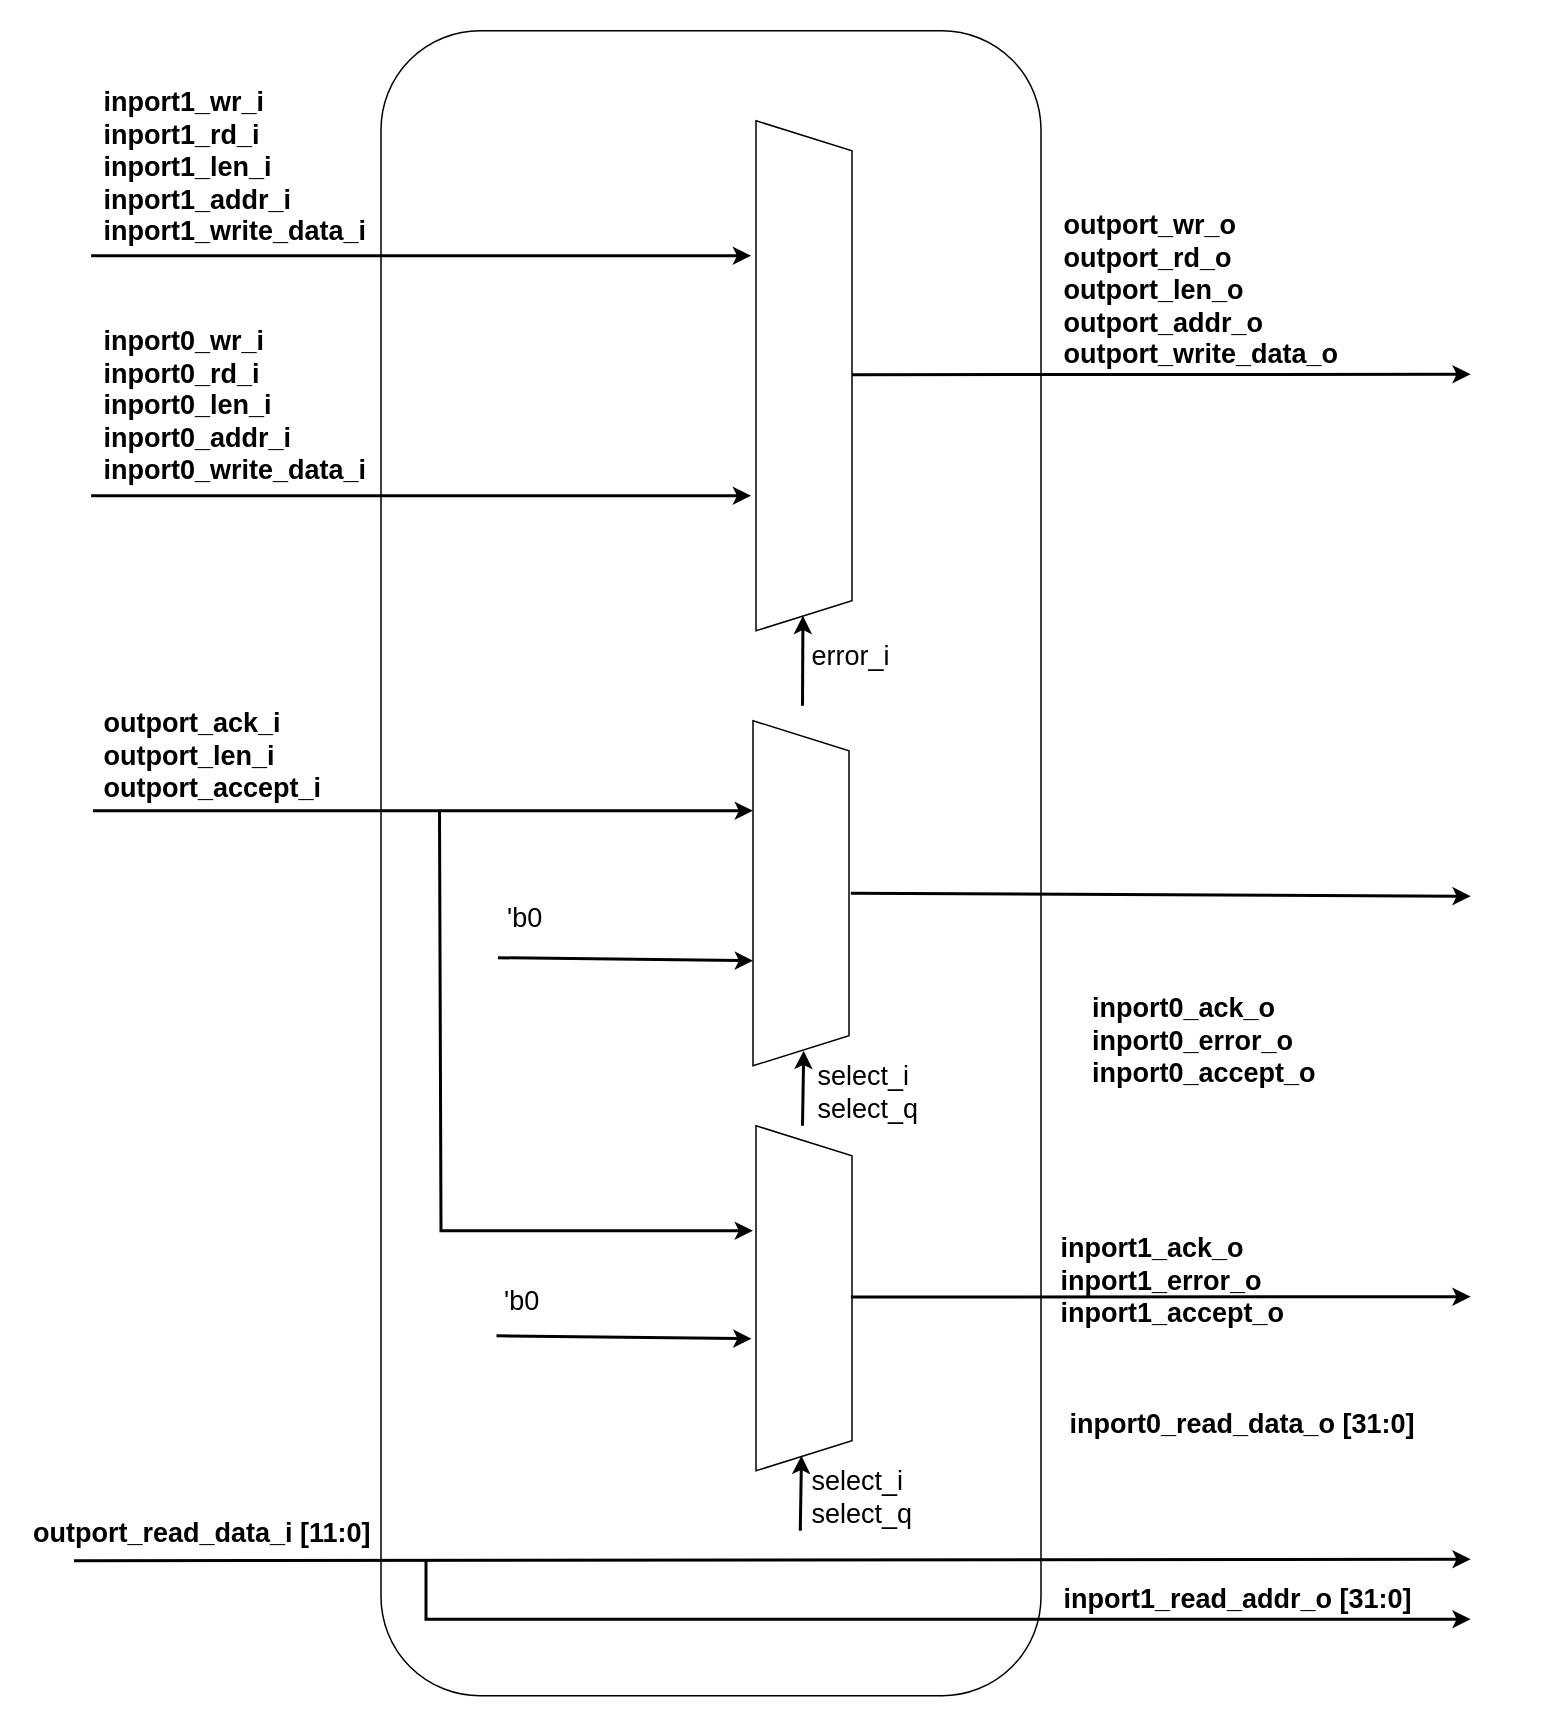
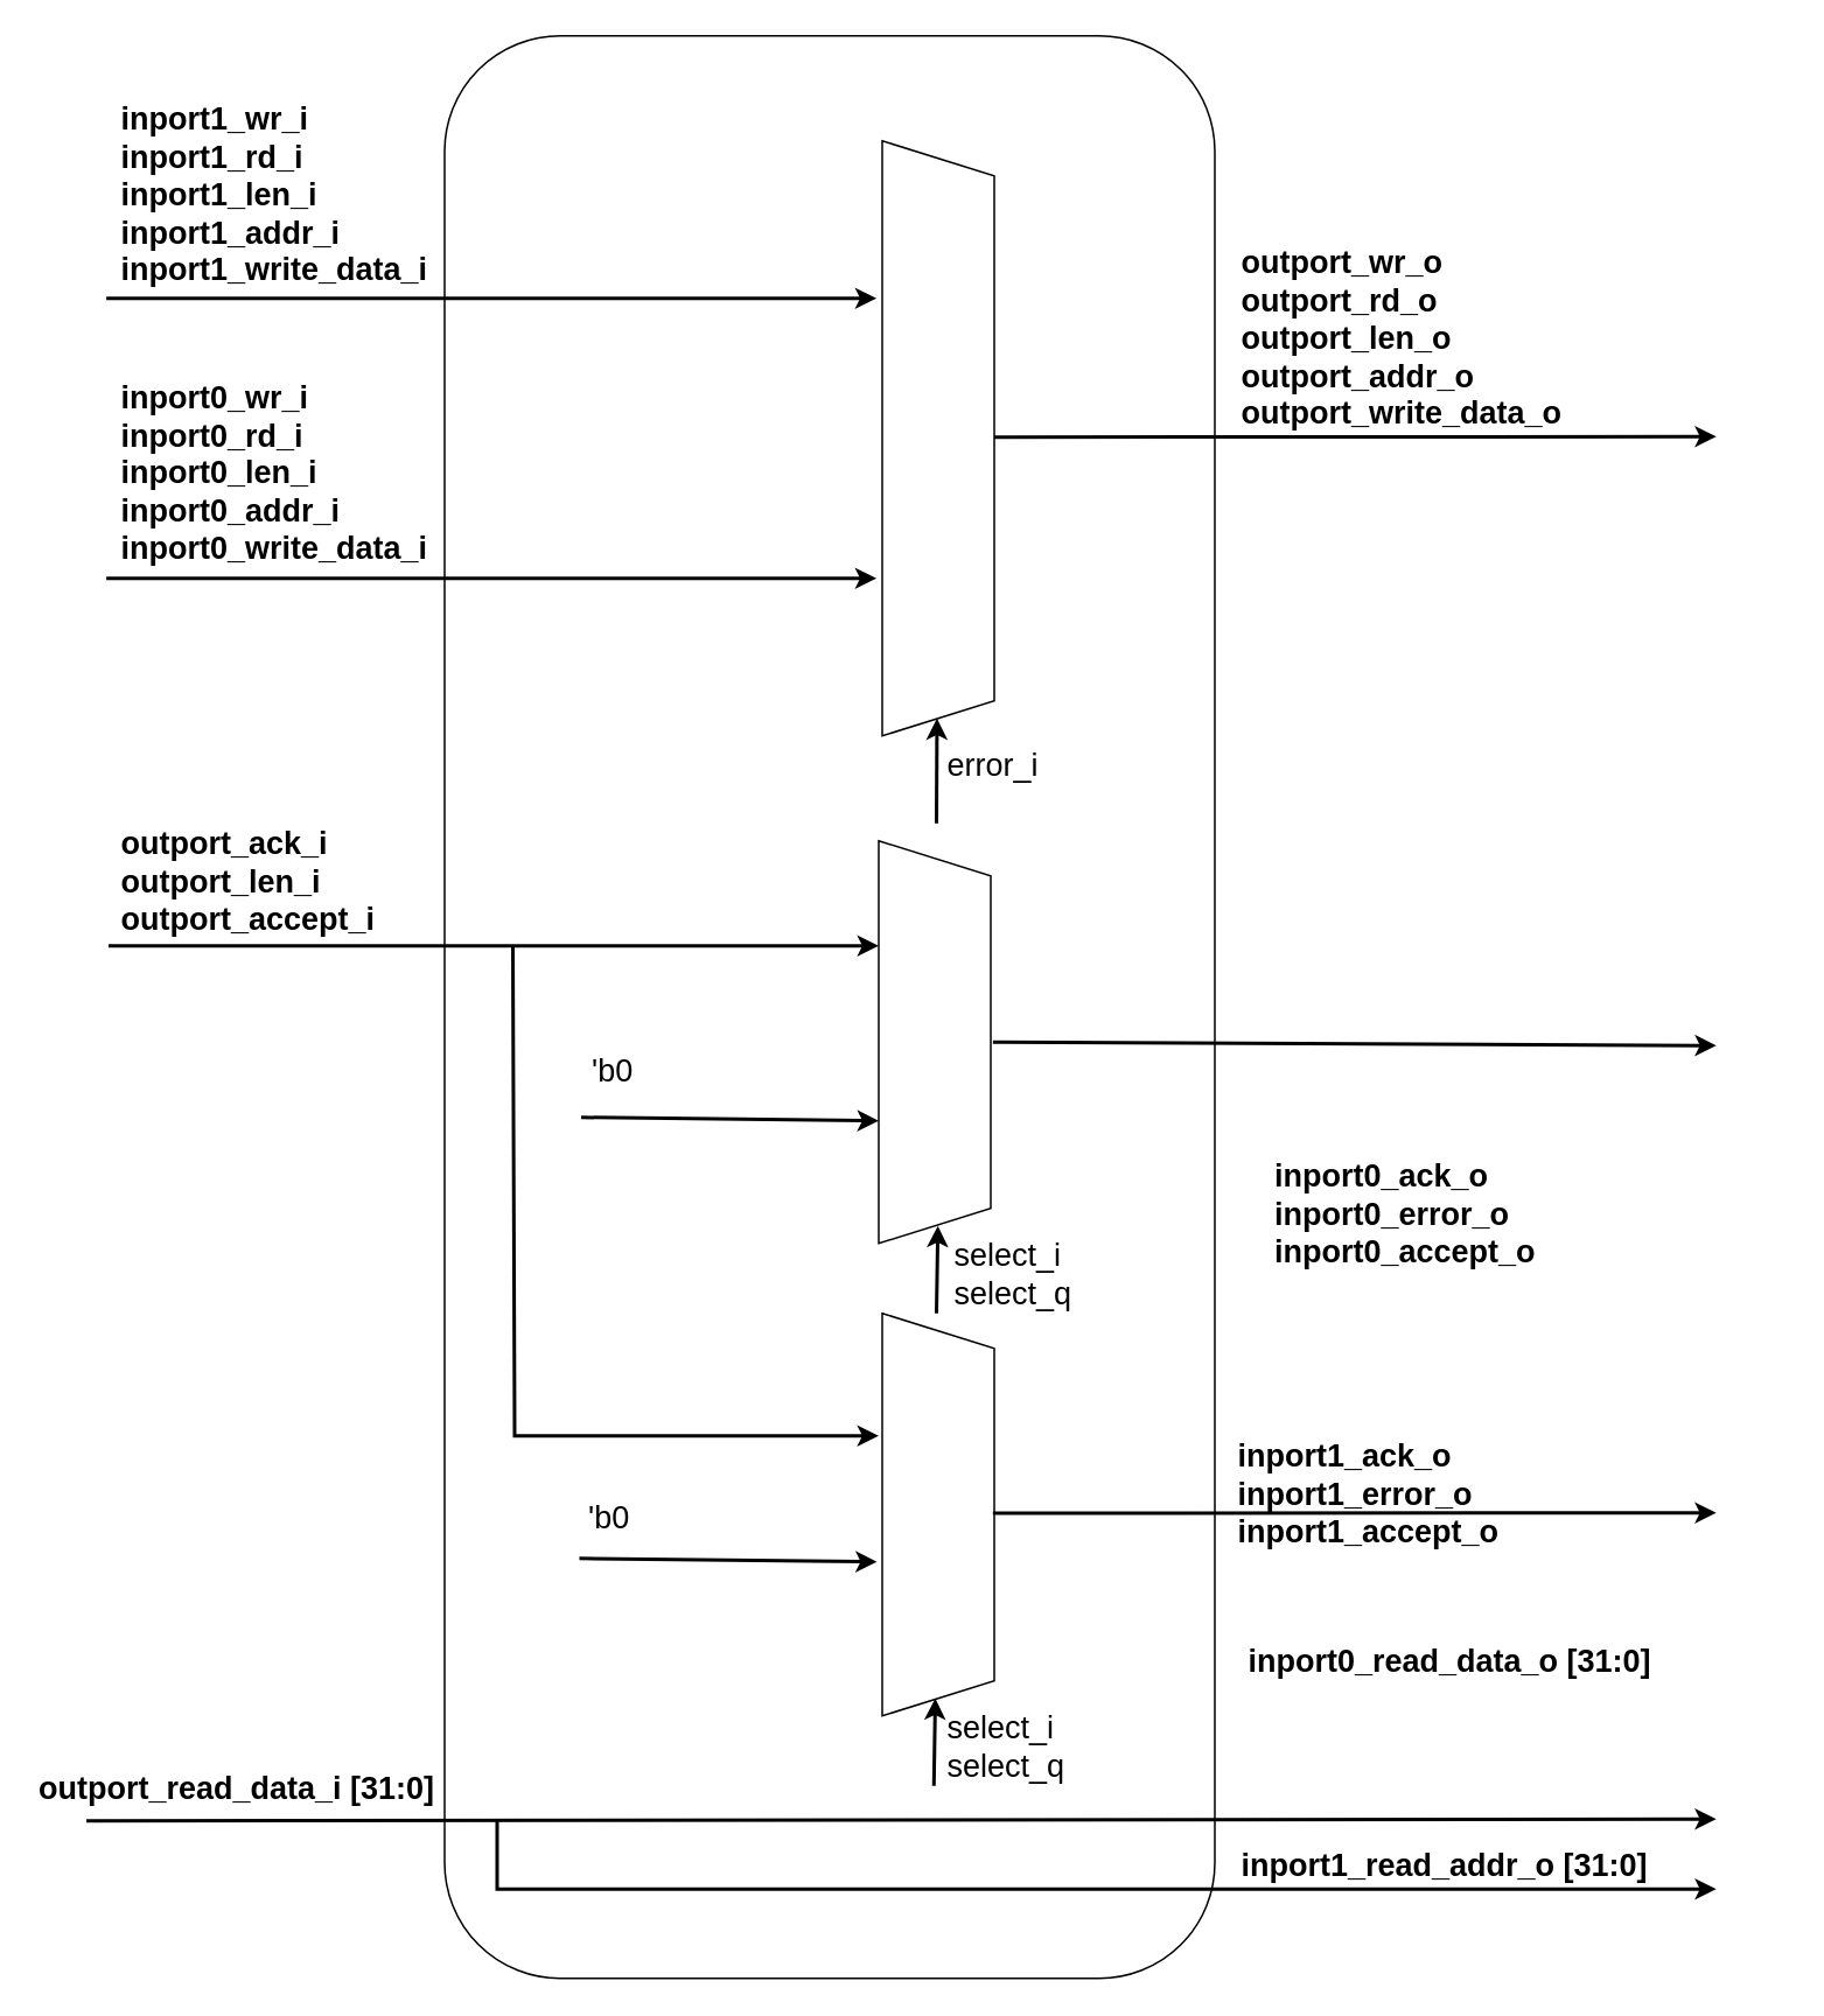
  <mxCell id="0" />
  <mxCell id="1" parent="0" />
  <mxCell id="2" value="" style="rounded=1;whiteSpace=wrap;html=1;fontSize=15;" parent="1" vertex="1"><mxGeometry x="253.5" y="20" width="440" height="1110" as="geometry" /></mxCell>
  <mxCell id="3" value="" style="shape=trapezoid;perimeter=trapezoidPerimeter;whiteSpace=wrap;html=1;fixedSize=1;direction=south;" parent="1" vertex="1"><mxGeometry x="503.5" y="80" width="64" height="340" as="geometry" /></mxCell>
  <mxCell id="4" value="" style="endArrow=classic;html=1;rounded=0;strokeWidth=2;" parent="1" edge="1"><mxGeometry width="50" height="50" relative="1" as="geometry"><mxPoint x="534.5" y="470" as="sourcePoint" /><mxPoint x="534.79" y="410" as="targetPoint" /></mxGeometry></mxCell>
  <mxCell id="5" value="error_i" style="text;whiteSpace=wrap;html=1;fontSize=18;" parent="1" vertex="1"><mxGeometry x="538.5" y="420" width="70" height="40" as="geometry" /></mxCell>
  <mxCell id="6" value="inport1_wr_i&lt;br style=&quot;font-size: 18px;&quot;&gt;inport1_rd_i&lt;br style=&quot;font-size: 18px;&quot;&gt;inport1_len_i&lt;br style=&quot;font-size: 18px;&quot;&gt;inport1_addr_i&lt;br style=&quot;font-size: 18px;&quot;&gt;inport1_write_data_i" style="text;whiteSpace=wrap;html=1;fontSize=18;fontStyle=1" parent="1" vertex="1"><mxGeometry x="66.5" y="51" width="100" height="40" as="geometry" /></mxCell>
  <mxCell id="7" value="inport0_wr_i&lt;br style=&quot;font-size: 18px;&quot;&gt;inport0_rd_i&lt;br style=&quot;font-size: 18px;&quot;&gt;inport0_len_i&lt;br style=&quot;font-size: 18px;&quot;&gt;inport0_addr_i&lt;br style=&quot;font-size: 18px;&quot;&gt;inport0_write_data_i" style="text;whiteSpace=wrap;html=1;fontSize=18;fontStyle=1" parent="1" vertex="1"><mxGeometry x="66.5" y="210" width="100" height="40" as="geometry" /></mxCell>
  <mxCell id="8" value="" style="endArrow=classic;html=1;rounded=0;strokeWidth=2;fontStyle=1" parent="1" edge="1"><mxGeometry width="50" height="50" relative="1" as="geometry"><mxPoint x="60.25" y="170" as="sourcePoint" /><mxPoint x="500.25" y="170" as="targetPoint" /><Array as="points" /></mxGeometry></mxCell>
  <mxCell id="9" value="" style="endArrow=classic;html=1;rounded=0;strokeWidth=2;fontStyle=1" parent="1" edge="1"><mxGeometry width="50" height="50" relative="1" as="geometry"><mxPoint x="60.25" y="330" as="sourcePoint" /><mxPoint x="500.25" y="330" as="targetPoint" /><Array as="points" /></mxGeometry></mxCell>
  <mxCell id="10" value="" style="endArrow=classic;html=1;rounded=0;strokeWidth=2;fontStyle=1" parent="1" edge="1"><mxGeometry width="50" height="50" relative="1" as="geometry"><mxPoint x="567.5" y="249.29" as="sourcePoint" /><mxPoint x="980" y="249" as="targetPoint" /><Array as="points" /></mxGeometry></mxCell>
  <mxCell id="11" value="outport_ack_i&lt;br&gt;outport_len_i&lt;br&gt;outport_accept_i" style="text;whiteSpace=wrap;html=1;fontSize=18;fontStyle=1" parent="1" vertex="1"><mxGeometry x="66.5" y="465" width="103" height="40" as="geometry" /></mxCell>
  <mxCell id="12" value="" style="endArrow=classic;html=1;rounded=0;strokeWidth=2;fontStyle=1;" parent="1" edge="1"><mxGeometry width="50" height="50" relative="1" as="geometry"><mxPoint x="61.5" y="540" as="sourcePoint" /><mxPoint x="501.5" y="540" as="targetPoint" /><Array as="points" /></mxGeometry></mxCell>
  <mxCell id="13" value="" style="shape=trapezoid;perimeter=trapezoidPerimeter;whiteSpace=wrap;html=1;fixedSize=1;direction=south;" parent="1" vertex="1"><mxGeometry x="501.5" y="480" width="64" height="230" as="geometry" /></mxCell>
  <mxCell id="14" value="" style="endArrow=classic;html=1;rounded=0;strokeWidth=2;fontStyle=1" parent="1" edge="1"><mxGeometry width="50" height="50" relative="1" as="geometry"><mxPoint x="331.5" y="638" as="sourcePoint" /><mxPoint x="501.5" y="640" as="targetPoint" /><Array as="points" /></mxGeometry></mxCell>
  <mxCell id="15" value="&lt;font style=&quot;font-size: 18px;&quot;&gt;'b0&lt;/font&gt;" style="text;whiteSpace=wrap;html=1;fontSize=18;" parent="1" vertex="1"><mxGeometry x="333.5" y="850" width="140" as="geometry" /></mxCell>
  <mxCell id="16" value="" style="endArrow=classic;html=1;rounded=0;strokeWidth=2;fontStyle=1;" parent="1" edge="1"><mxGeometry width="50" height="50" relative="1" as="geometry"><mxPoint x="292.5" y="540" as="sourcePoint" /><mxPoint x="501.5" y="820" as="targetPoint" /><Array as="points"><mxPoint x="293.5" y="820" /></Array></mxGeometry></mxCell>
  <mxCell id="17" value="" style="shape=trapezoid;perimeter=trapezoidPerimeter;whiteSpace=wrap;html=1;fixedSize=1;direction=south;" parent="1" vertex="1"><mxGeometry x="503.5" y="750" width="64" height="230" as="geometry" /></mxCell>
  <mxCell id="18" value="" style="endArrow=classic;html=1;rounded=0;strokeWidth=2;fontStyle=1" parent="1" edge="1"><mxGeometry width="50" height="50" relative="1" as="geometry"><mxPoint x="330.5" y="890" as="sourcePoint" /><mxPoint x="500.5" y="892" as="targetPoint" /><Array as="points" /></mxGeometry></mxCell>
  <mxCell id="19" value="inport0_read_data_o [31:0]" style="text;whiteSpace=wrap;html=1;fontStyle=1;fontSize=18;" parent="1" vertex="1"><mxGeometry x="711.22" y="932" width="251.5" height="30" as="geometry" /></mxCell>
  <mxCell id="20" value="" style="endArrow=classic;html=1;rounded=0;strokeWidth=2;fontStyle=1;" parent="1" edge="1"><mxGeometry width="50" height="50" relative="1" as="geometry"><mxPoint x="48.88" y="1040" as="sourcePoint" /><mxPoint x="980" y="1039" as="targetPoint" /><Array as="points" /></mxGeometry></mxCell>
  <mxCell id="21" value="" style="endArrow=classic;html=1;rounded=0;strokeWidth=2;fontStyle=1;" parent="1" edge="1"><mxGeometry width="50" height="50" relative="1" as="geometry"><mxPoint x="283.5" y="1040" as="sourcePoint" /><mxPoint x="980" y="1079" as="targetPoint" /><Array as="points"><mxPoint x="283.5" y="1079" /></Array></mxGeometry></mxCell>
- <mxCell id="22" value="&lt;font style=&quot;font-size: 18px;&quot;&gt;&lt;b&gt;outport_read_data_i [11:0]&lt;/b&gt;&lt;/font&gt;" style="text;whiteSpace=wrap;html=1;" parent="1" vertex="1"><mxGeometry x="20" y="1005" width="267" height="40" as="geometry" /></mxCell>
+ <mxCell id="22" value="&lt;font style=&quot;font-size: 18px;&quot;&gt;&lt;b&gt;outport_read_data_i [31:0]&lt;/b&gt;&lt;/font&gt;" style="text;whiteSpace=wrap;html=1;" parent="1" vertex="1"><mxGeometry x="20" y="1005" width="267" height="40" as="geometry" /></mxCell>
  <mxCell id="23" value="inport1_read_addr_o [31:0]" style="text;whiteSpace=wrap;html=1;fontStyle=1;fontSize=18;" parent="1" vertex="1"><mxGeometry x="707.22" y="1049" width="312.78" height="18" as="geometry" /></mxCell>
  <mxCell id="24" value="" style="endArrow=classic;html=1;rounded=0;strokeWidth=2;fontStyle=1" parent="1" edge="1"><mxGeometry width="50" height="50" relative="1" as="geometry"><mxPoint x="566.73" y="595" as="sourcePoint" /><mxPoint x="980" y="597" as="targetPoint" /><Array as="points" /></mxGeometry></mxCell>
  <mxCell id="25" value="" style="endArrow=classic;html=1;rounded=0;strokeWidth=2;fontStyle=1" parent="1" edge="1"><mxGeometry width="50" height="50" relative="1" as="geometry"><mxPoint x="566.73" y="864.17" as="sourcePoint" /><mxPoint x="980" y="864" as="targetPoint" /><Array as="points" /></mxGeometry></mxCell>
  <mxCell id="26" value="outport_wr_o&lt;br&gt;outport_rd_o&lt;br&gt;outport_len_o&lt;br&gt;outport_addr_o&lt;br&gt;outport_write_data_o" style="text;whiteSpace=wrap;html=1;fontSize=18;fontStyle=1" parent="1" vertex="1"><mxGeometry x="706.5" y="133" width="100" height="30" as="geometry" /></mxCell>
  <mxCell id="27" value="&lt;font style=&quot;font-size: 18px;&quot;&gt;'b0&lt;/font&gt;" style="text;whiteSpace=wrap;html=1;fontSize=18;" parent="1" vertex="1"><mxGeometry x="335.5" y="595" width="140" as="geometry" /></mxCell>
  <mxCell id="28" value="inport0_ack_o&lt;br&gt;inport0_error_o&lt;br&gt;inport0_accept_o" style="text;whiteSpace=wrap;html=1;fontSize=18;fontStyle=1" parent="1" vertex="1"><mxGeometry x="726" y="655" width="103" height="40" as="geometry" /></mxCell>
  <mxCell id="29" value="" style="endArrow=classic;html=1;rounded=0;strokeWidth=2;" parent="1" edge="1"><mxGeometry width="50" height="50" relative="1" as="geometry"><mxPoint x="534.5" y="750" as="sourcePoint" /><mxPoint x="535.31" y="700" as="targetPoint" /></mxGeometry></mxCell>
  <mxCell id="30" value="" style="endArrow=classic;html=1;rounded=0;strokeWidth=2;" parent="1" edge="1"><mxGeometry width="50" height="50" relative="1" as="geometry"><mxPoint x="533.02" y="1020" as="sourcePoint" /><mxPoint x="533.83" y="970" as="targetPoint" /></mxGeometry></mxCell>
  <mxCell id="31" value="select_i&lt;br&gt;select_q" style="text;whiteSpace=wrap;html=1;fontSize=18;" parent="1" vertex="1"><mxGeometry x="538.5" y="970" width="75" height="40" as="geometry" /></mxCell>
  <mxCell id="32" value="select_i&lt;br&gt;select_q" style="text;whiteSpace=wrap;html=1;fontSize=18;" parent="1" vertex="1"><mxGeometry x="543" y="700" width="75" height="40" as="geometry" /></mxCell>
  <mxCell id="33" value="inport1_ack_o&lt;br&gt;inport1_error_o&lt;br&gt;inport1_accept_o" style="text;whiteSpace=wrap;html=1;fontSize=18;fontStyle=1" parent="1" vertex="1"><mxGeometry x="705.22" y="815" width="103" height="40" as="geometry" /></mxCell>
